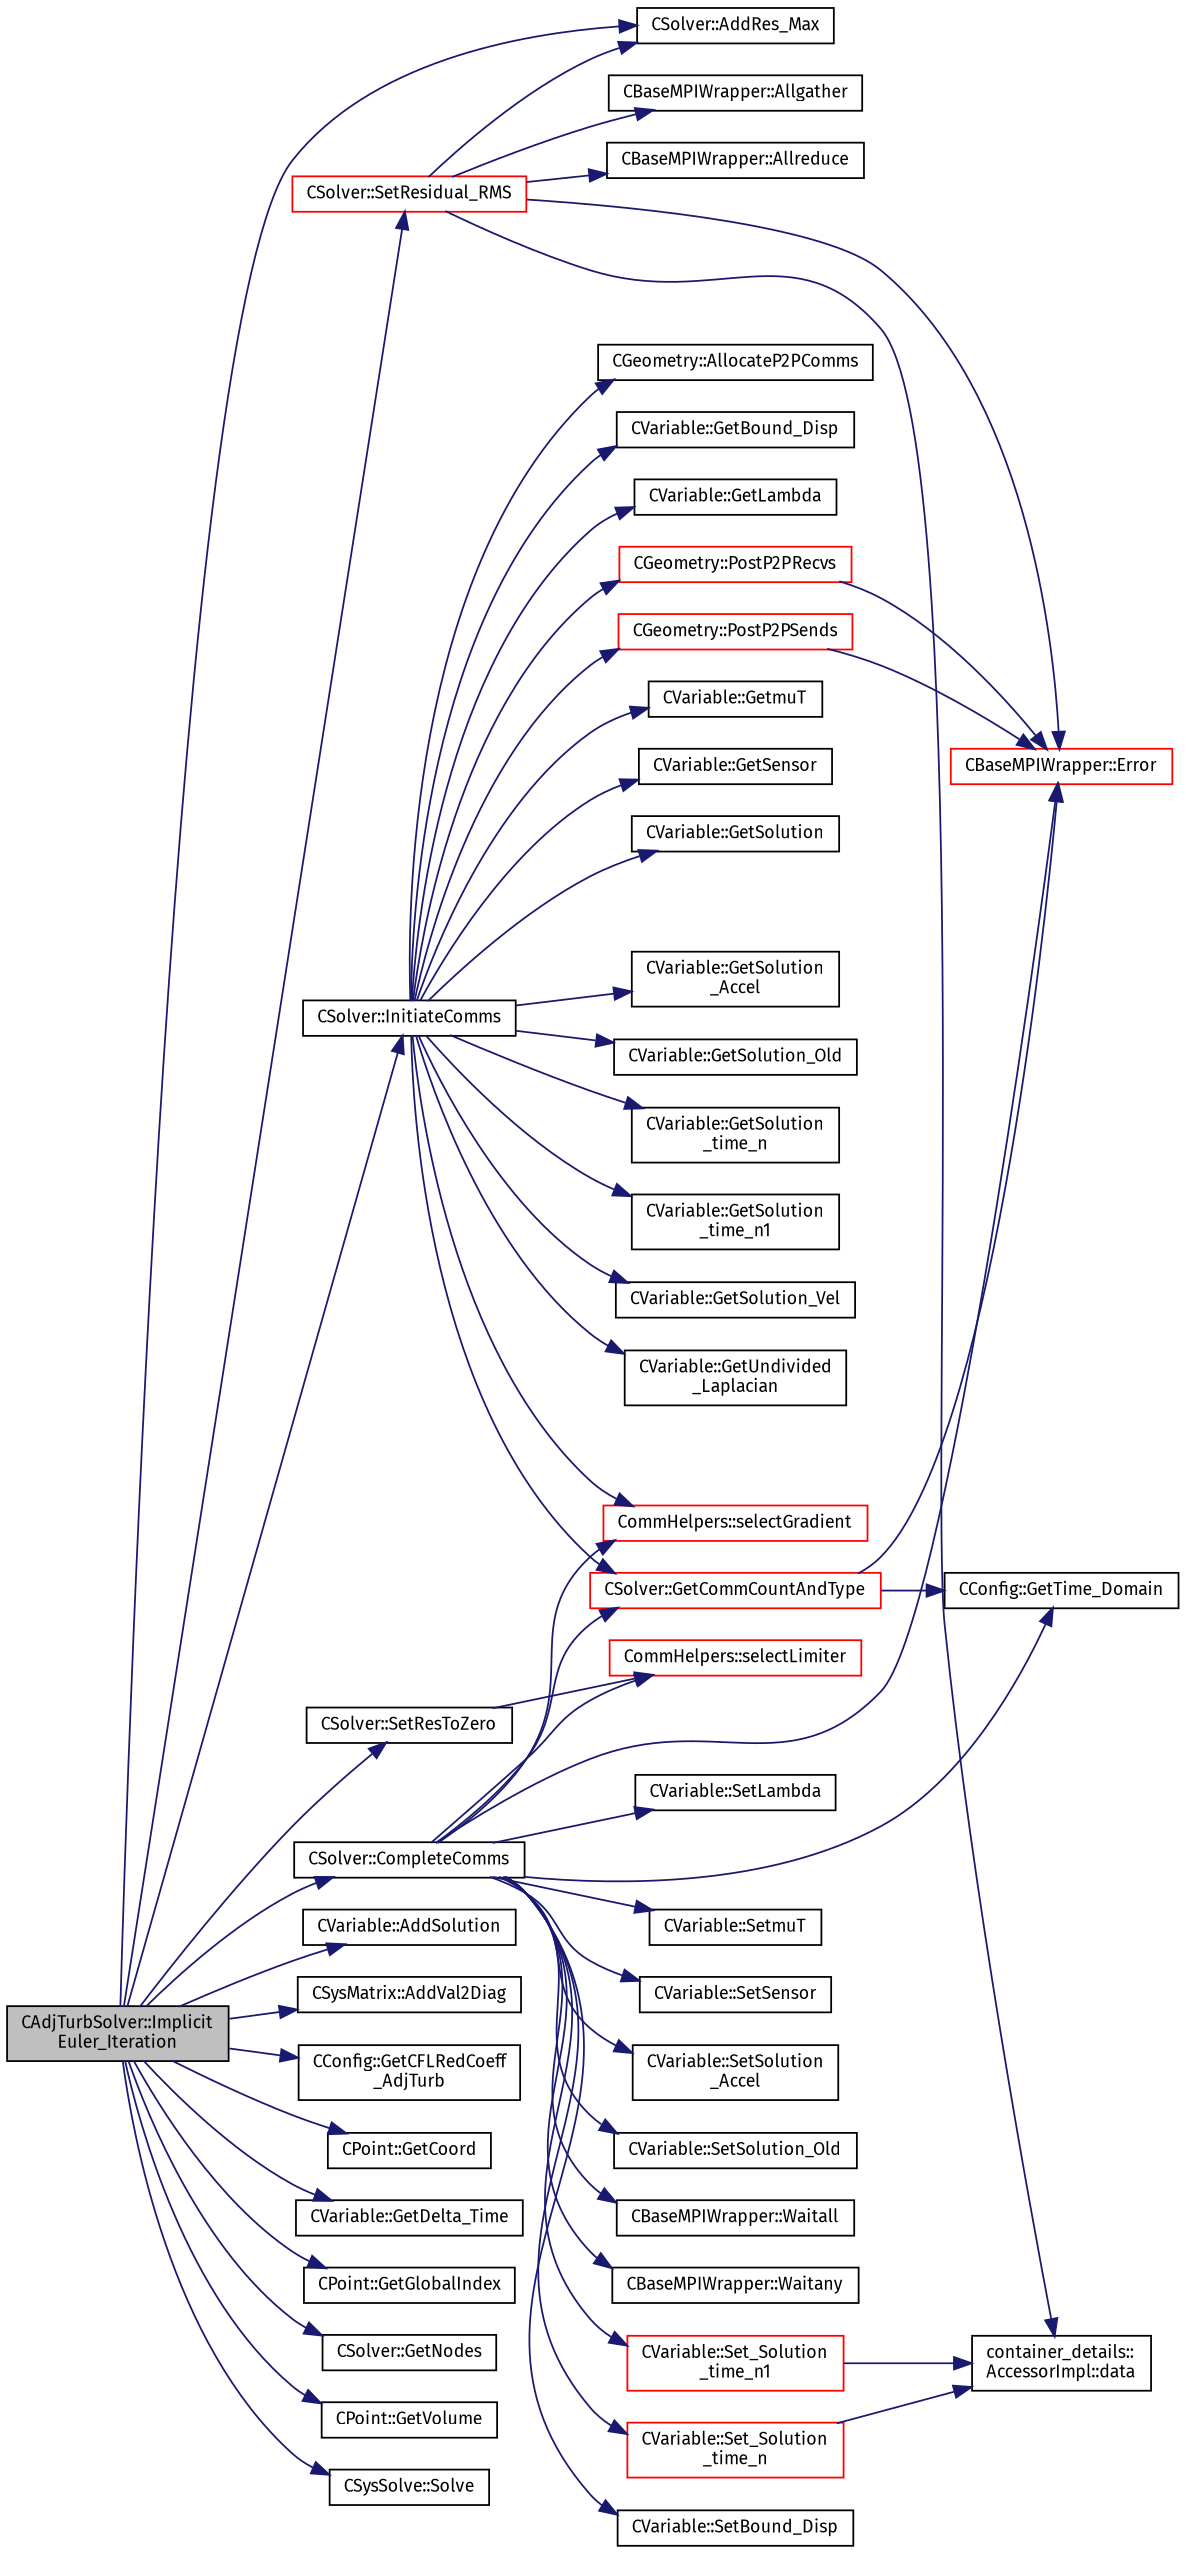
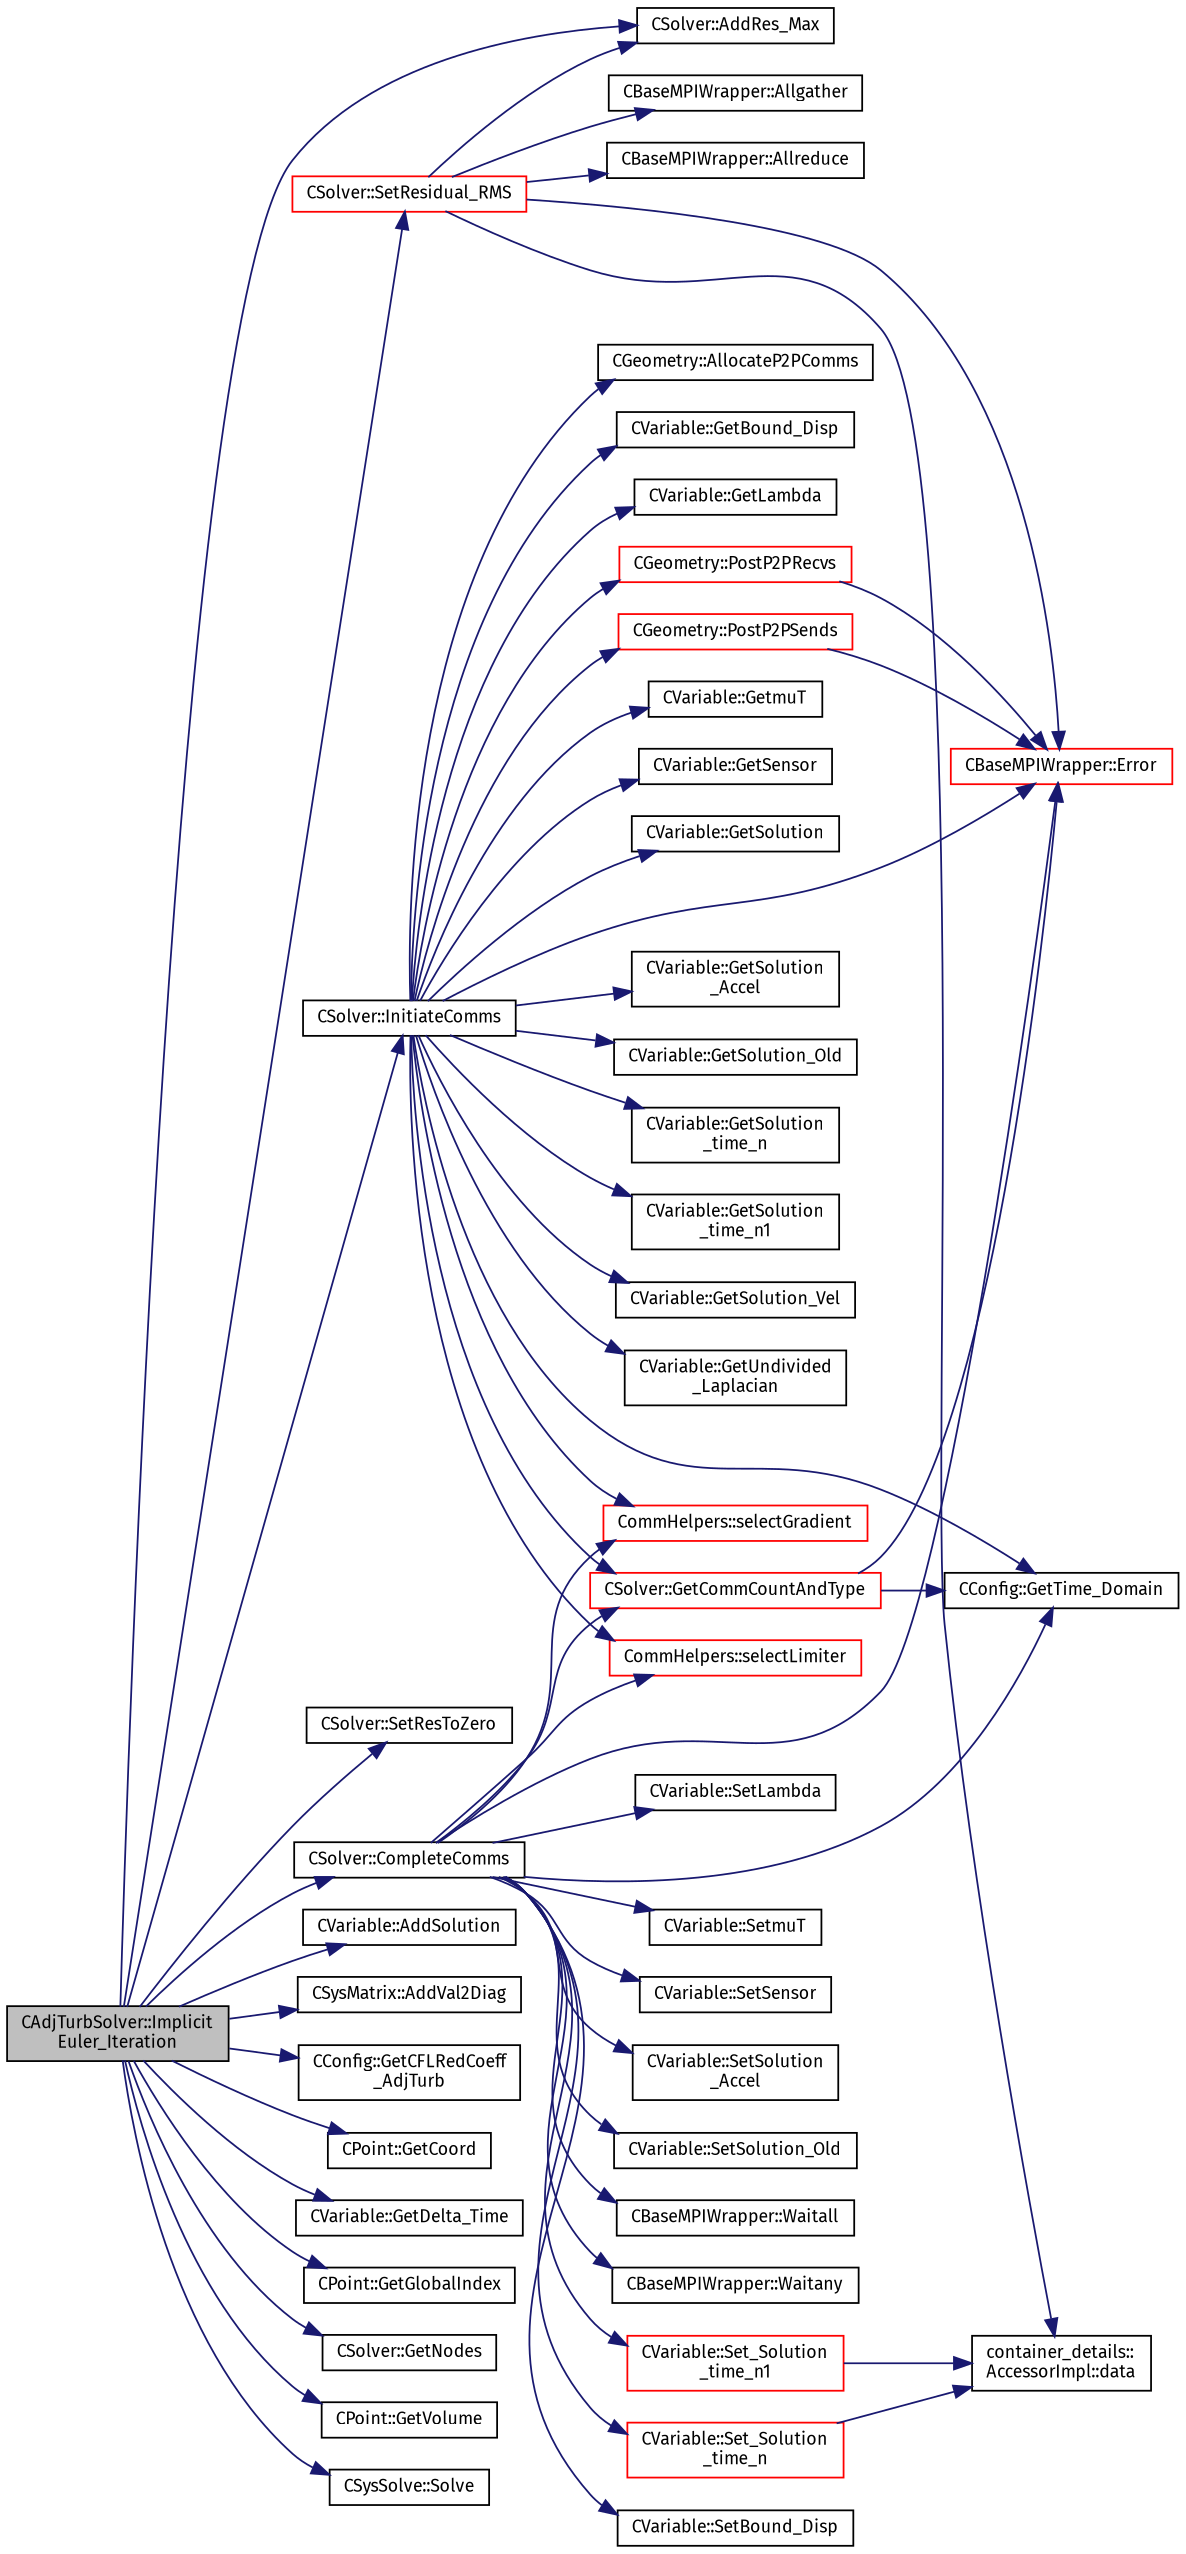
  digraph {
    fontname="Fira Sans"
    rankdir=LR
    node [color=black fillcolor=white fontname="Fira Sans" fontsize=10 shape=record style=filled]
    edge [color=midnightblue fontname="Fira Sans" fontsize=10 labelfontname=Helvetica labelfontsize=10 style=solid]
    n1 [fillcolor=grey75 fontcolor=black height=0.2 label="CAdjTurbSolver::Implicit\lEuler_Iteration" width=0.4]
    n2 [height=0.2 label="CSolver::AddRes_Max" width=0.4]
    n3 [height=0.2 label="CVariable::AddSolution" width=0.4]
    n4 [height=0.2 label="CSysMatrix::AddVal2Diag" width=0.4]
    n5 [height=0.2 label="CSolver::CompleteComms" width=0.4]
    n6 [height=0.2 label="CConfig::GetCFLRedCoeff\l_AdjTurb" width=0.4]
    n7 [height=0.2 label="CPoint::GetCoord" width=0.4]
    n8 [height=0.2 label="CVariable::GetDelta_Time" width=0.4]
    n9 [height=0.2 label="CPoint::GetGlobalIndex" width=0.4]
    n10 [height=0.2 label="CSolver::GetNodes" width=0.4]
    n11 [height=0.2 label="CPoint::GetVolume" width=0.4]
    n12 [height=0.2 label="CSolver::InitiateComms" width=0.4]
    n13 [color=red height=0.2 label="CSolver::SetResidual_RMS" width=0.4]
    n14 [height=0.2 label="CSolver::SetResToZero" width=0.4]
    n15 [height=0.2 label="CSysSolve::Solve" width=0.4]
    n16 [color=red height=0.2 label="CBaseMPIWrapper::Error" width=0.4]
    n17 [color=red height=0.2 label="CSolver::GetCommCountAndType" width=0.4]
    n18 [height=0.2 label="CConfig::GetTime_Domain" width=0.4]
    n19 [color=red height=0.2 label="CommHelpers::selectGradient" width=0.4]
    n20 [color=red height=0.2 label="CommHelpers::selectLimiter" width=0.4]
    n21 [color=red height=0.2 label="CVariable::Set_Solution\l_time_n" width=0.4]
    n22 [color=red height=0.2 label="CVariable::Set_Solution\l_time_n1" width=0.4]
    n23 [height=0.2 label="CVariable::SetBound_Disp" width=0.4]
    n24 [height=0.2 label="CVariable::SetLambda" width=0.4]
    n25 [height=0.2 label="CVariable::SetmuT" width=0.4]
    n26 [height=0.2 label="CVariable::SetSensor" width=0.4]
    n27 [height=0.2 label="CVariable::SetSolution\l_Accel" width=0.4]
    n28 [height=0.2 label="CVariable::SetSolution_Old" width=0.4]
    n29 [height=0.2 label="CBaseMPIWrapper::Waitall" width=0.4]
    n30 [height=0.2 label="CBaseMPIWrapper::Waitany" width=0.4]
    n31 [height=0.2 label="CGeometry::AllocateP2PComms" width=0.4]
    n32 [height=0.2 label="CVariable::GetBound_Disp" width=0.4]
    n33 [height=0.2 label="CVariable::GetLambda" width=0.4]
    n34 [height=0.2 label="CVariable::GetmuT" width=0.4]
    n35 [height=0.2 label="CVariable::GetSensor" width=0.4]
    n36 [height=0.2 label="CVariable::GetSolution" width=0.4]
    n37 [height=0.2 label="CVariable::GetSolution\l_Accel" width=0.4]
    n38 [height=0.2 label="CVariable::GetSolution_Old" width=0.4]
    n39 [height=0.2 label="CVariable::GetSolution\l_time_n" width=0.4]
    n40 [height=0.2 label="CVariable::GetSolution\l_time_n1" width=0.4]
    n41 [height=0.2 label="CVariable::GetSolution_Vel" width=0.4]
    n42 [height=0.2 label="CVariable::GetUndivided\l_Laplacian" width=0.4]
    n43 [color=red height=0.2 label="CGeometry::PostP2PRecvs" width=0.4]
    n44 [color=red height=0.2 label="CGeometry::PostP2PSends" width=0.4]
    n45 [height=0.2 label="container_details::\lAccessorImpl::data" width=0.4]
    n46 [height=0.2 label="CBaseMPIWrapper::Allgather" width=0.4]
    n47 [height=0.2 label="CBaseMPIWrapper::Allreduce" width=0.4]
    n1 -> n2
    n1 -> n3
    n1 -> n4
    n1 -> n5
    n1 -> n6
    n1 -> n7
    n1 -> n8
    n1 -> n9
    n1 -> n10
    n1 -> n11
    n1 -> n12
    n1 -> n13
    n1 -> n14
    n1 -> n15
    n5 -> n16
    n5 -> n17
    n5 -> n18
    n5 -> n19
    n5 -> n20
    n5 -> n21
    n5 -> n22
    n5 -> n23
    n5 -> n24
    n5 -> n25
    n5 -> n26
    n5 -> n27
    n5 -> n28
    n5 -> n29
    n5 -> n30
+   n12 -> n16
    n12 -> n17
+   n12 -> n18
    n12 -> n19
-   n14 -> n20
+   n12 -> n20
    n12 -> n31
    n12 -> n32
    n12 -> n33
    n12 -> n34
    n12 -> n35
    n12 -> n36
    n12 -> n37
    n12 -> n38
    n12 -> n39
    n12 -> n40
    n12 -> n41
    n12 -> n42
    n12 -> n43
    n12 -> n44
    n13 -> n2
    n13 -> n16
    n13 -> n45
    n13 -> n46
    n13 -> n47
    n17 -> n16
    n17 -> n18
    n21 -> n45
    n22 -> n45
    n43 -> n16
    n44 -> n16
  }
